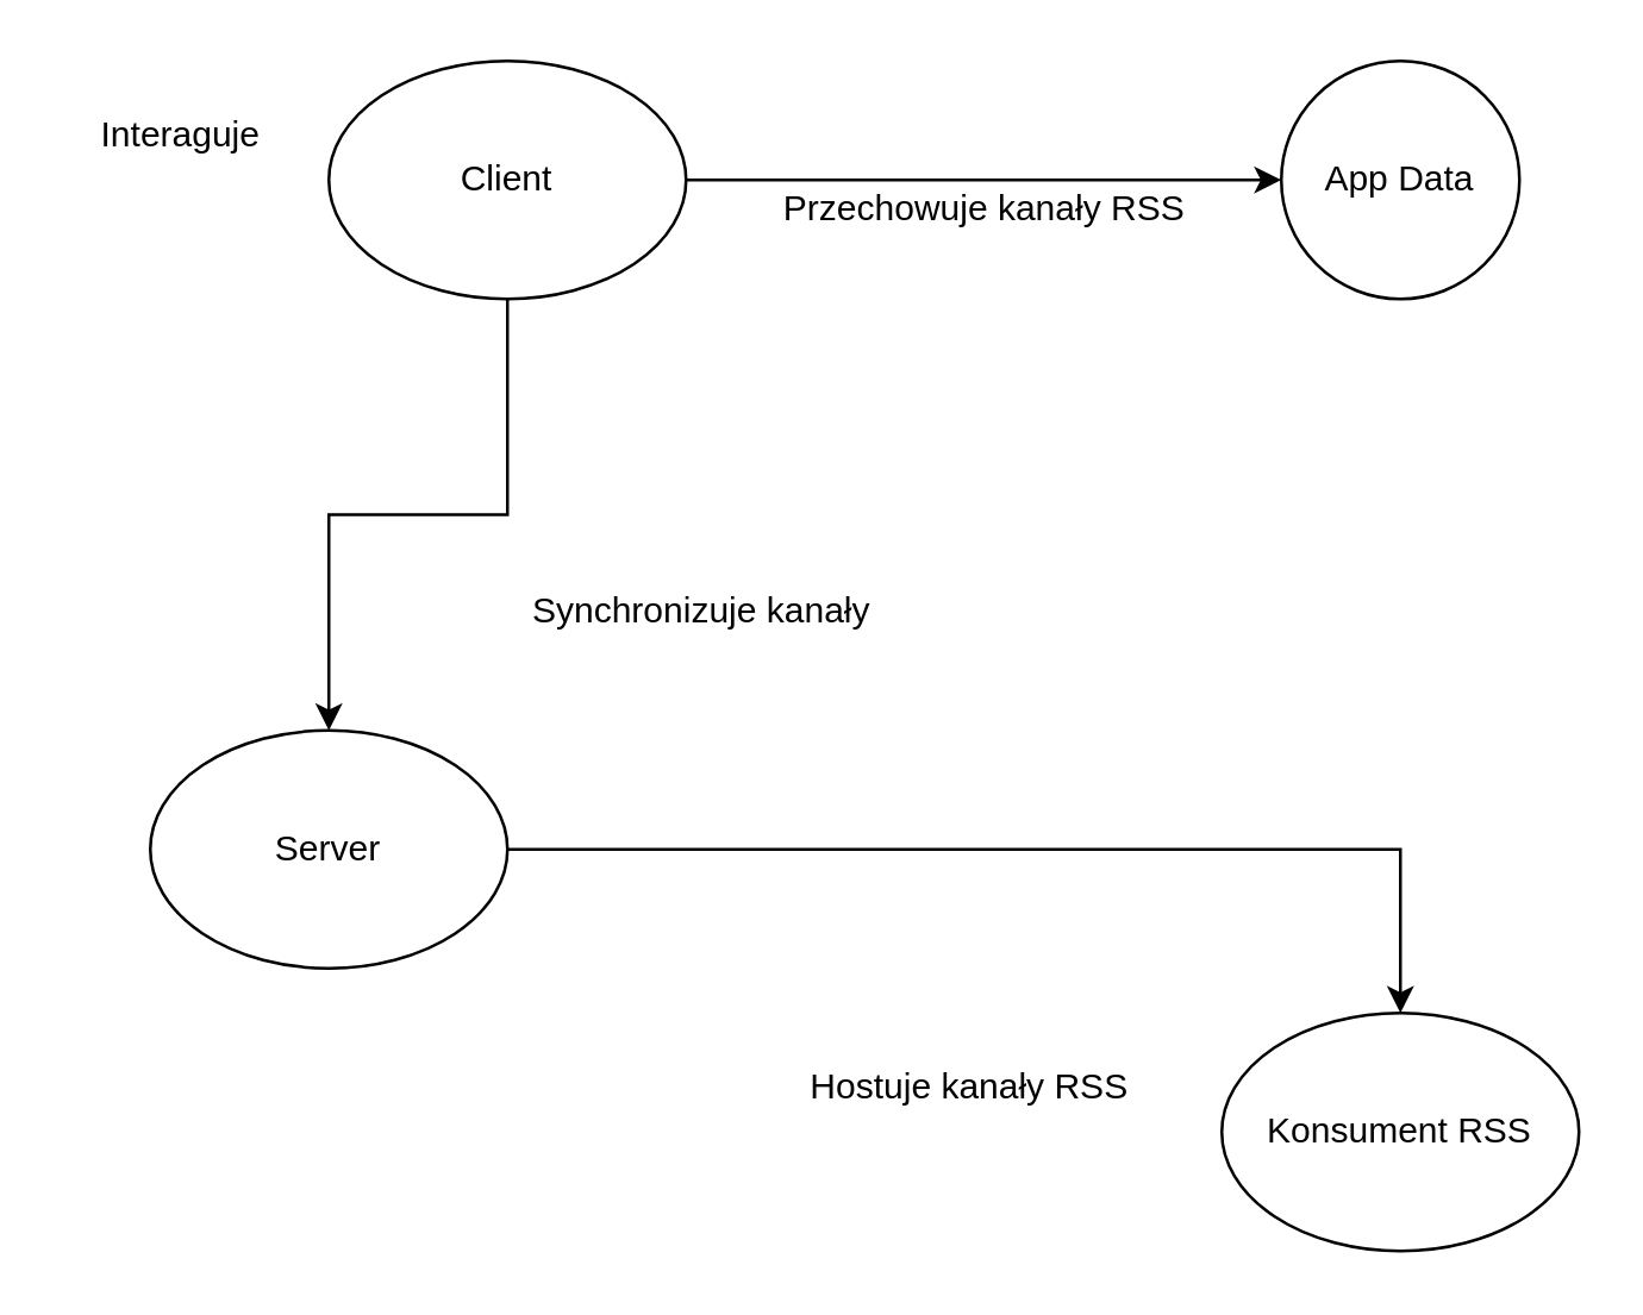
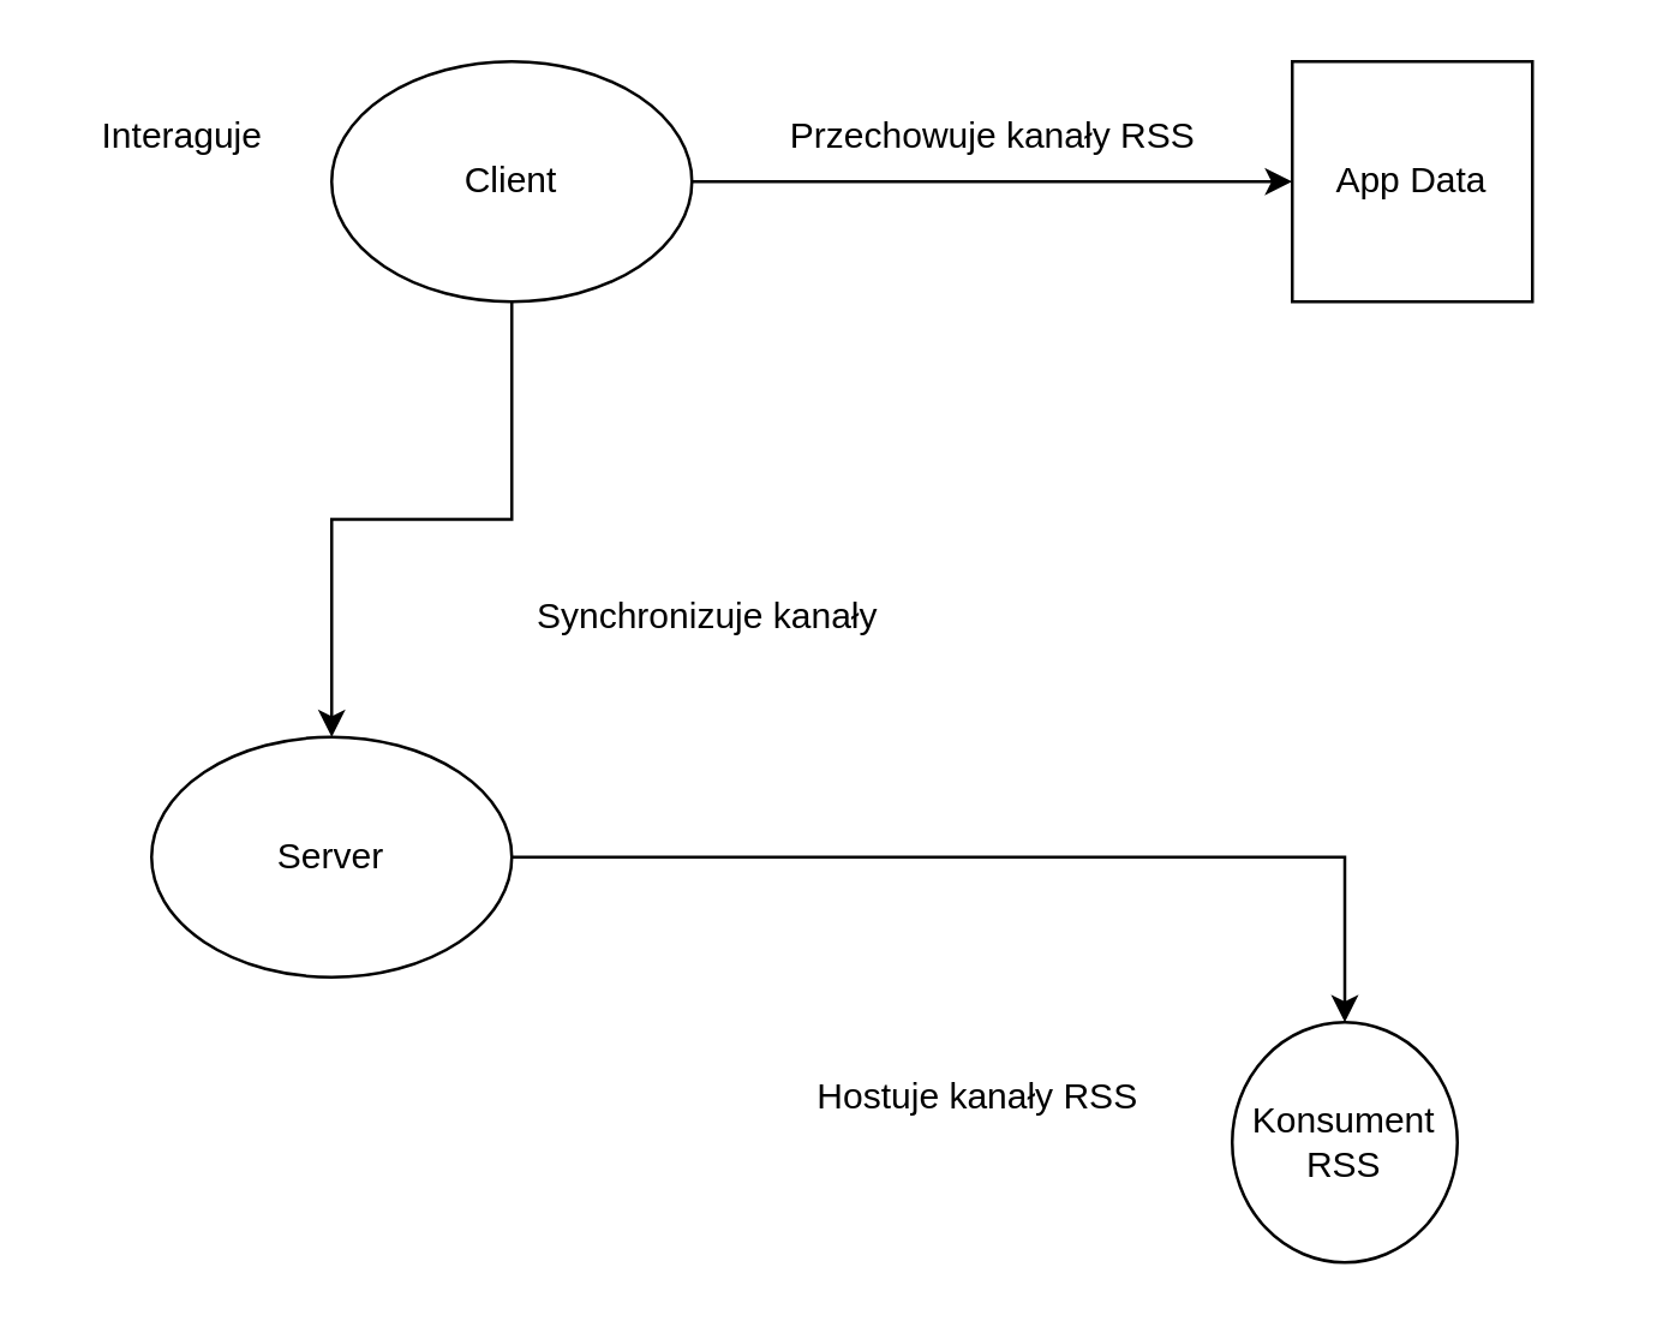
  <mxCell id="0" />
  <mxCell id="1" parent="0" />
  <mxCell id="2" value="" style="text;html=1;align=center;verticalAlign=middle;whiteSpace=wrap;rounded=0;" vertex="1" parent="1"><mxGeometry x="90" y="60" width="60" height="30" as="geometry" /></mxCell>
  <mxCell id="3" style="edgeStyle=orthogonalEdgeStyle;rounded=0;orthogonalLoop=1;jettySize=auto;html=1;exitX=1;exitY=0.5;exitDx=0;exitDy=0;" edge="1" parent="1" source="5" target="8"><mxGeometry relative="1" as="geometry" /></mxCell>
  <mxCell id="4" style="edgeStyle=orthogonalEdgeStyle;rounded=0;orthogonalLoop=1;jettySize=auto;html=1;exitX=0.5;exitY=1;exitDx=0;exitDy=0;" edge="1" parent="1" source="5" target="7"><mxGeometry relative="1" as="geometry" /></mxCell>
  <mxCell id="5" value="Client" style="ellipse;whiteSpace=wrap;html=1;" vertex="1" parent="1"><mxGeometry x="110" y="20" width="120" height="80" as="geometry" /></mxCell>
  <mxCell id="6" style="edgeStyle=orthogonalEdgeStyle;rounded=0;orthogonalLoop=1;jettySize=auto;html=1;exitX=1;exitY=0.5;exitDx=0;exitDy=0;" edge="1" parent="1" source="7" target="10"><mxGeometry relative="1" as="geometry" /></mxCell>
  <mxCell id="7" value="Server" style="ellipse;whiteSpace=wrap;html=1;" vertex="1" parent="1"><mxGeometry x="50" y="245" width="120" height="80" as="geometry" /></mxCell>
- <mxCell id="8" value="App Data" style="ellipse;whiteSpace=wrap;html=1;aspect=fixed;" vertex="1" parent="1"><mxGeometry x="430" y="20" width="80" height="80" as="geometry" /></mxCell>
- <mxCell id="9" value="Przechowuje kanały RSS" style="text;html=1;align=center;verticalAlign=middle;resizable=0;points=[];autosize=1;strokeColor=none;fillColor=none;" vertex="1" parent="1"><mxGeometry x="250" y="55" width="160" height="30" as="geometry" /></mxCell>
- <mxCell id="10" value="Konsument RSS" style="ellipse;whiteSpace=wrap;html=1;" vertex="1" parent="1"><mxGeometry x="410" y="340" width="120" height="80" as="geometry" /></mxCell>
+ <mxCell id="8" value="App Data" style="whiteSpace=wrap;html=1;aspect=fixed;" vertex="1" parent="1"><mxGeometry x="430" y="20" width="80" height="80" as="geometry" /></mxCell>
+ <mxCell id="9" value="Przechowuje kanały RSS" style="text;html=1;align=center;verticalAlign=middle;resizable=0;points=[];autosize=1;strokeColor=none;fillColor=none;" vertex="1" parent="1"><mxGeometry x="250" y="30" width="160" height="30" as="geometry" /></mxCell>
+ <mxCell id="10" value="Konsument RSS" style="ellipse;whiteSpace=wrap;html=1;" vertex="1" parent="1"><mxGeometry x="410" y="340" width="75" height="80" as="geometry" /></mxCell>
  <mxCell id="11" value="Hostuje kanały RSS" style="text;html=1;align=center;verticalAlign=middle;resizable=0;points=[];autosize=1;strokeColor=none;fillColor=none;" vertex="1" parent="1"><mxGeometry x="260" y="350" width="130" height="30" as="geometry" /></mxCell>
  <mxCell id="12" value="Synchronizuje kanały" style="text;html=1;align=center;verticalAlign=middle;resizable=0;points=[];autosize=1;strokeColor=none;fillColor=none;" vertex="1" parent="1"><mxGeometry x="165" y="190" width="140" height="30" as="geometry" /></mxCell>
  <mxCell id="13" value="Interaguje" style="text;html=1;align=center;verticalAlign=middle;resizable=0;points=[];autosize=1;strokeColor=none;fillColor=none;" vertex="1" parent="1"><mxGeometry x="20" y="30" width="80" height="30" as="geometry" /></mxCell>
